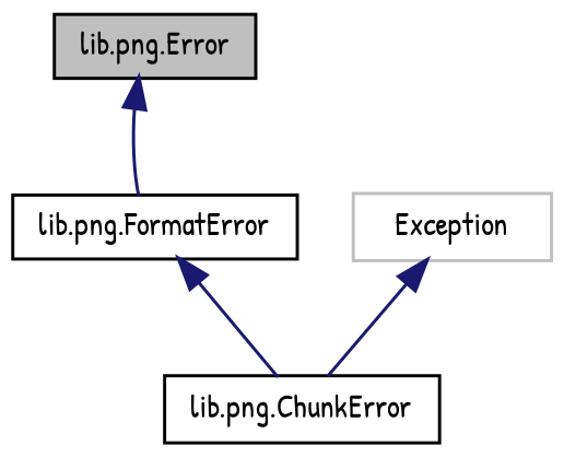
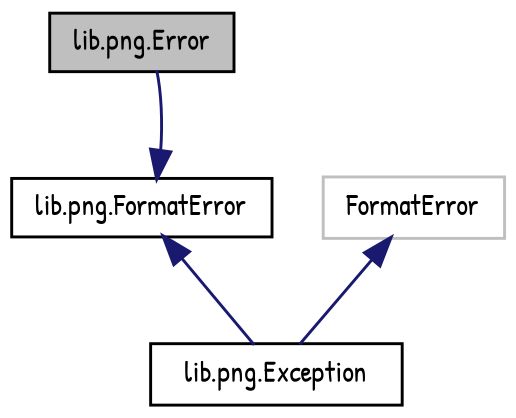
  digraph {
    fontname="Patrick Hand"
    node [color=black fillcolor=white fontname="Patrick Hand" fontsize=10 shape=record style=filled]
    edge [color=midnightblue dir=back fontname="Patrick Hand" fontsize=10 labelfontname=Helvetica labelfontsize=10 style=solid]
    n1 [fillcolor=grey75 fontcolor=black height=0.2 label="lib.png.Error" width=0.4]
    n2 [height=0.2 label="lib.png.FormatError" width=0.4]
-   n3 [height=0.2 label="lib.png.ChunkError" width=0.4]
-   n4 [color=grey75 height=0.2 label=Exception width=0.4]
-   n1 -> n2
+   n3 [height=0.2 label="lib.png.Exception" width=0.4]
+   n4 [color=grey75 height=0.2 label=FormatError width=0.4]
+   n2 -> n1
    n2 -> n3
    n4 -> n3
  }
